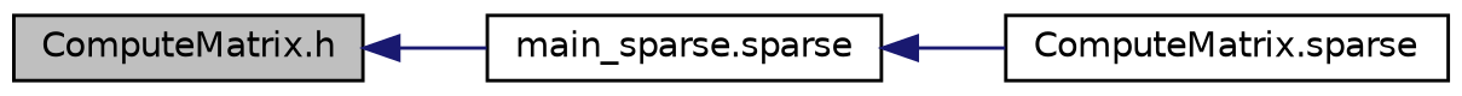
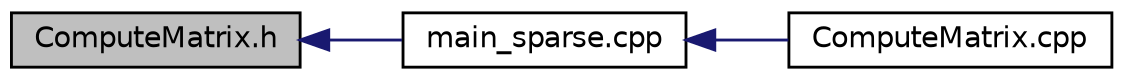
  digraph {
    rankdir=LR
    node [color=black fillcolor=white fontname=Helvetica fontsize=10 shape=record style=filled]
    edge [color=midnightblue dir=back fontname=Helvetica fontsize=10 labelfontname=Helvetica labelfontsize=10 style=solid]
    n1 [fillcolor=grey75 fontcolor=black height=0.2 label="ComputeMatrix.h" width=0.4]
-   n2 [height=0.2 label="main_sparse.sparse" width=0.4]
-   n3 [height=0.2 label="ComputeMatrix.sparse" width=0.4]
+   n2 [height=0.2 label="main_sparse.cpp" width=0.4]
+   n3 [height=0.2 label="ComputeMatrix.cpp" width=0.4]
    n1 -> n2
    n2 -> n3
  }
